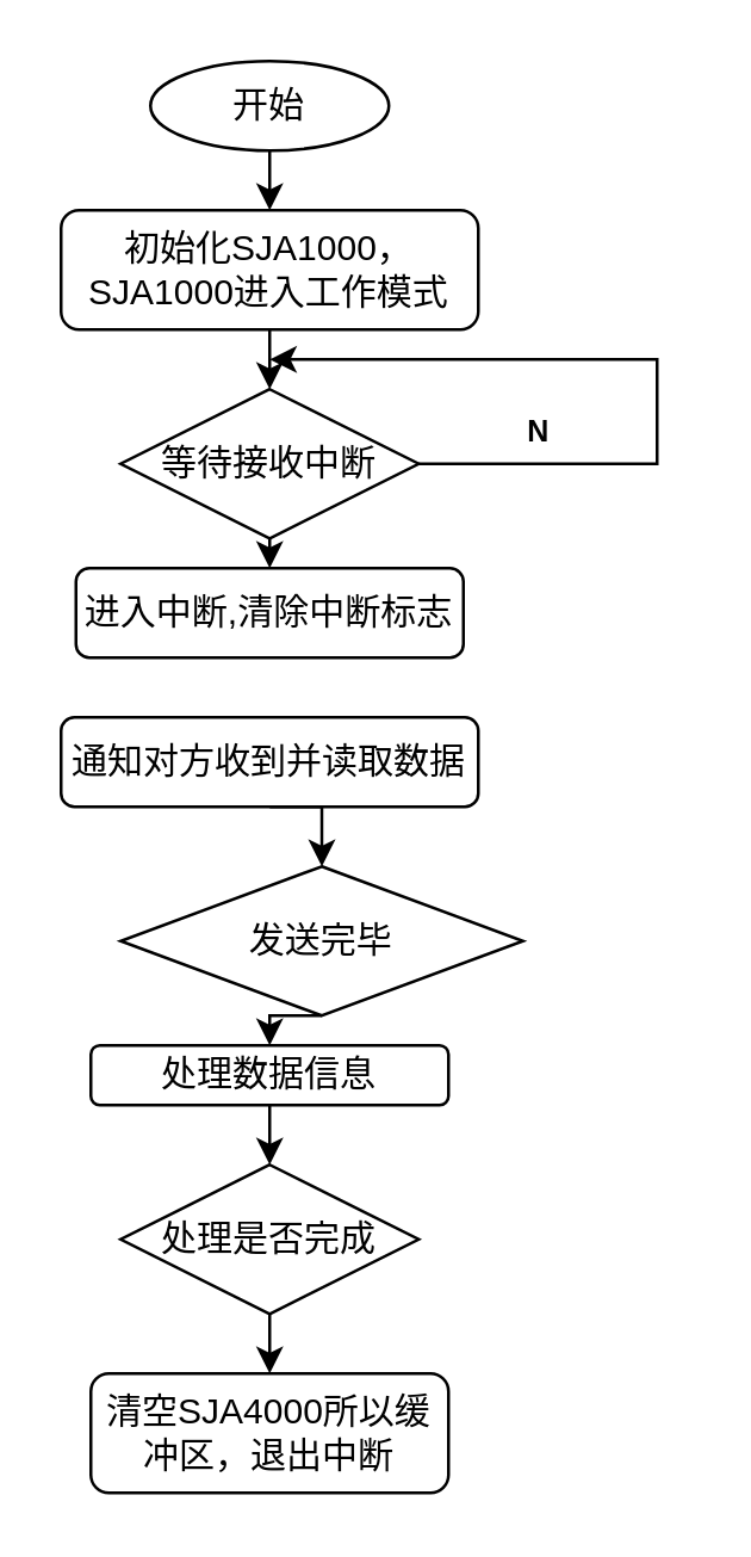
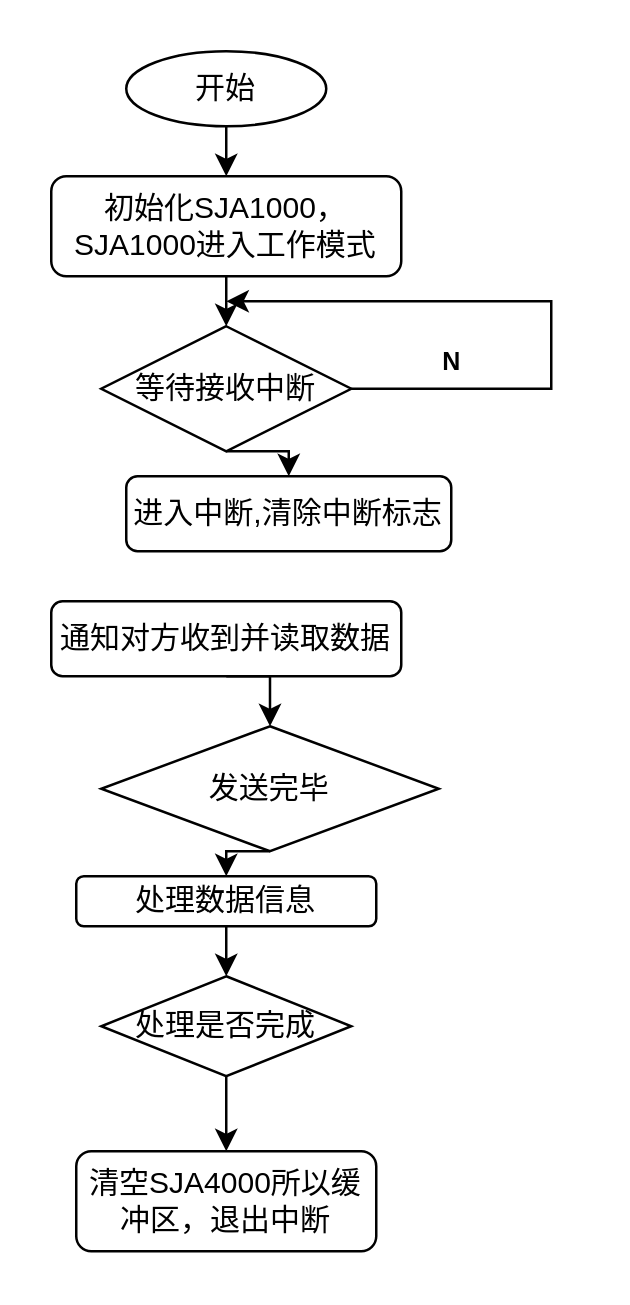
  <mxCell id="0" />
  <mxCell id="1" parent="0" />
  <mxCell id="2" style="edgeStyle=orthogonalEdgeStyle;rounded=0;orthogonalLoop=1;jettySize=auto;html=1;exitX=0.5;exitY=1;exitDx=0;exitDy=0;entryX=0.5;entryY=0;entryDx=0;entryDy=0;" edge="1" parent="1" source="3" target="5"><mxGeometry relative="1" as="geometry" /></mxCell>
  <mxCell id="3" value="开始" style="ellipse;whiteSpace=wrap;html=1;" vertex="1" parent="1"><mxGeometry x="50" y="20" width="80" height="30" as="geometry" /></mxCell>
  <mxCell id="4" style="edgeStyle=orthogonalEdgeStyle;rounded=0;orthogonalLoop=1;jettySize=auto;html=1;exitX=0.5;exitY=1;exitDx=0;exitDy=0;entryX=0.5;entryY=0;entryDx=0;entryDy=0;" edge="1" parent="1" source="5" target="8"><mxGeometry relative="1" as="geometry" /></mxCell>
  <mxCell id="5" value="初始化SJA1000，SJA1000进入工作模式" style="rounded=1;whiteSpace=wrap;html=1;" vertex="1" parent="1"><mxGeometry x="20" y="70" width="140" height="40" as="geometry" /></mxCell>
  <mxCell id="6" style="edgeStyle=orthogonalEdgeStyle;rounded=0;orthogonalLoop=1;jettySize=auto;html=1;exitX=0.5;exitY=1;exitDx=0;exitDy=0;entryX=0.5;entryY=0;entryDx=0;entryDy=0;" edge="1" parent="1" source="8" target="9"><mxGeometry relative="1" as="geometry" /></mxCell>
  <mxCell id="7" style="edgeStyle=orthogonalEdgeStyle;rounded=0;orthogonalLoop=1;jettySize=auto;html=1;exitX=1;exitY=0.5;exitDx=0;exitDy=0;" edge="1" parent="1" source="8"><mxGeometry relative="1" as="geometry"><mxPoint x="90" y="120" as="targetPoint" /><Array as="points"><mxPoint x="220" y="155" /><mxPoint x="220" y="120" /></Array></mxGeometry></mxCell>
  <mxCell id="8" value="等待接收中断" style="rhombus;whiteSpace=wrap;html=1;" vertex="1" parent="1"><mxGeometry x="40" y="130" width="100" height="50" as="geometry" /></mxCell>
- <mxCell id="9" value="进入中断,清除中断标志" style="rounded=1;whiteSpace=wrap;html=1;" vertex="1" parent="1"><mxGeometry x="25" y="190" width="130" height="30" as="geometry" /></mxCell>
+ <mxCell id="9" value="进入中断,清除中断标志" style="rounded=1;whiteSpace=wrap;html=1;" vertex="1" parent="1"><mxGeometry x="50" y="190" width="130" height="30" as="geometry" /></mxCell>
  <mxCell id="10" style="edgeStyle=orthogonalEdgeStyle;rounded=0;orthogonalLoop=1;jettySize=auto;html=1;exitX=0.5;exitY=1;exitDx=0;exitDy=0;entryX=0.5;entryY=0;entryDx=0;entryDy=0;" edge="1" parent="1" source="11" target="13"><mxGeometry relative="1" as="geometry" /></mxCell>
  <mxCell id="11" value="通知对方收到并读取数据" style="rounded=1;whiteSpace=wrap;html=1;" vertex="1" parent="1"><mxGeometry x="20" y="240" width="140" height="30" as="geometry" /></mxCell>
  <mxCell id="12" style="edgeStyle=orthogonalEdgeStyle;rounded=0;orthogonalLoop=1;jettySize=auto;html=1;exitX=0.5;exitY=1;exitDx=0;exitDy=0;entryX=0.5;entryY=0;entryDx=0;entryDy=0;" edge="1" parent="1" source="13" target="15"><mxGeometry relative="1" as="geometry" /></mxCell>
  <mxCell id="13" value="发送完毕" style="rhombus;whiteSpace=wrap;html=1;" vertex="1" parent="1"><mxGeometry x="40" y="290" width="135" height="50" as="geometry" /></mxCell>
  <mxCell id="14" style="edgeStyle=orthogonalEdgeStyle;rounded=0;orthogonalLoop=1;jettySize=auto;html=1;exitX=0.5;exitY=1;exitDx=0;exitDy=0;entryX=0.5;entryY=0;entryDx=0;entryDy=0;" edge="1" parent="1" source="15" target="17"><mxGeometry relative="1" as="geometry" /></mxCell>
  <mxCell id="15" value="处理数据信息" style="rounded=1;whiteSpace=wrap;html=1;" vertex="1" parent="1"><mxGeometry x="30" y="350" width="120" height="20" as="geometry" /></mxCell>
  <mxCell id="16" style="edgeStyle=orthogonalEdgeStyle;rounded=0;orthogonalLoop=1;jettySize=auto;html=1;exitX=0.5;exitY=1;exitDx=0;exitDy=0;entryX=0.5;entryY=0;entryDx=0;entryDy=0;" edge="1" parent="1" source="17" target="18"><mxGeometry relative="1" as="geometry" /></mxCell>
- <mxCell id="17" value="处理是否完成" style="rhombus;whiteSpace=wrap;html=1;" vertex="1" parent="1"><mxGeometry x="40" y="390" width="100" height="50" as="geometry" /></mxCell>
+ <mxCell id="17" value="处理是否完成" style="rhombus;whiteSpace=wrap;html=1;" vertex="1" parent="1"><mxGeometry x="40" y="390" width="100" height="40" as="geometry" /></mxCell>
  <mxCell id="18" value="清空SJA4000所以缓冲区，退出中断" style="rounded=1;whiteSpace=wrap;html=1;" vertex="1" parent="1"><mxGeometry x="30" y="460" width="120" height="40" as="geometry" /></mxCell>
  <mxCell id="19" value="&lt;font style=&quot;font-size: 10px&quot;&gt;N&lt;/font&gt;" style="text;strokeColor=none;fillColor=none;html=1;fontSize=24;fontStyle=1;verticalAlign=middle;align=center;" vertex="1" parent="1"><mxGeometry x="130" y="120" width="100" height="40" as="geometry" /></mxCell>
